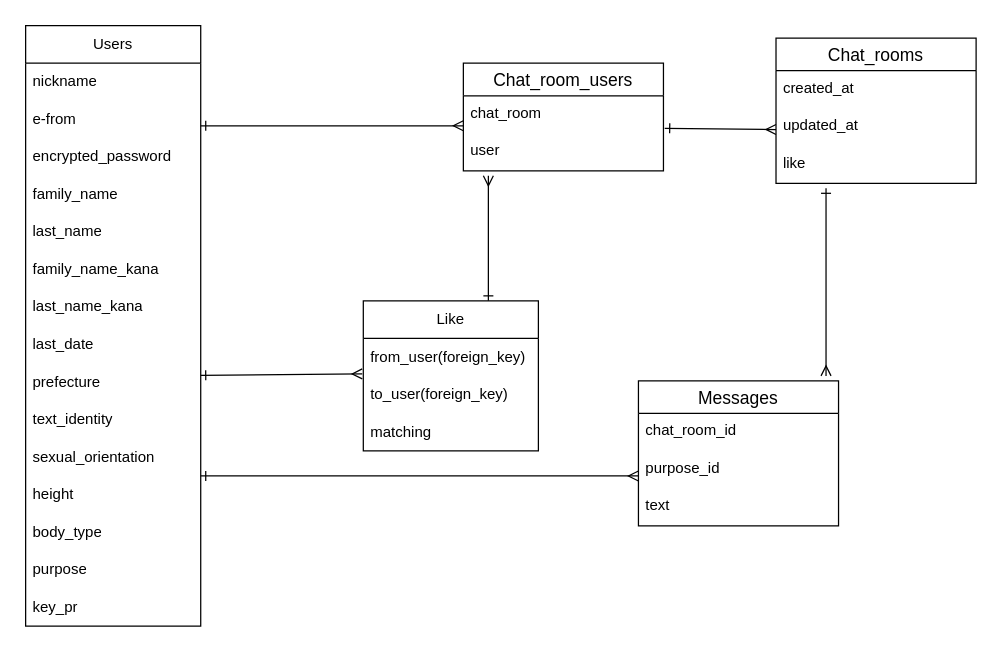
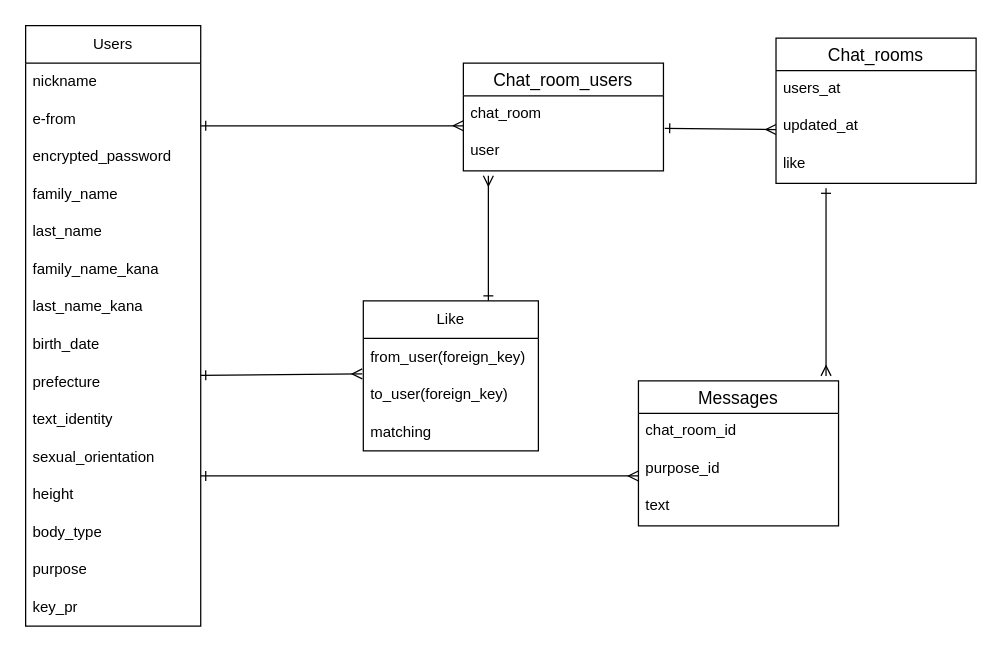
  <mxCell id="0" />
  <mxCell id="1" parent="0" />
  <mxCell id="2" value="Users" style="swimlane;fontStyle=0;childLayout=stackLayout;horizontal=1;startSize=30;horizontalStack=0;resizeParent=1;resizeParentMax=0;resizeLast=0;collapsible=1;marginBottom=0;whiteSpace=wrap;html=1;" parent="1" vertex="1"><mxGeometry x="20" y="20" width="140" height="480" as="geometry" /></mxCell>
  <mxCell id="3" value="nickname" style="text;strokeColor=none;fillColor=none;align=left;verticalAlign=middle;spacingLeft=4;spacingRight=4;overflow=hidden;points=[[0,0.5],[1,0.5]];portConstraint=eastwest;rotatable=0;whiteSpace=wrap;html=1;" parent="2" vertex="1"><mxGeometry y="30" width="140" height="30" as="geometry" /></mxCell>
  <mxCell id="4" value="e-from" style="text;strokeColor=none;fillColor=none;align=left;verticalAlign=middle;spacingLeft=4;spacingRight=4;overflow=hidden;points=[[0,0.5],[1,0.5]];portConstraint=eastwest;rotatable=0;whiteSpace=wrap;html=1;" parent="2" vertex="1"><mxGeometry y="60" width="140" height="30" as="geometry" /></mxCell>
  <mxCell id="5" value="&lt;span style=&quot;&quot;&gt;encrypted_password&lt;/span&gt;" style="text;strokeColor=none;fillColor=none;align=left;verticalAlign=middle;spacingLeft=4;spacingRight=4;overflow=hidden;points=[[0,0.5],[1,0.5]];portConstraint=eastwest;rotatable=0;whiteSpace=wrap;html=1;" parent="2" vertex="1"><mxGeometry y="90" width="140" height="30" as="geometry" /></mxCell>
  <mxCell id="6" value="family_name" style="text;strokeColor=none;fillColor=none;align=left;verticalAlign=middle;spacingLeft=4;spacingRight=4;overflow=hidden;points=[[0,0.5],[1,0.5]];portConstraint=eastwest;rotatable=0;whiteSpace=wrap;html=1;" parent="2" vertex="1"><mxGeometry y="120" width="140" height="30" as="geometry" /></mxCell>
  <mxCell id="7" value="last_name" style="text;strokeColor=none;fillColor=none;align=left;verticalAlign=middle;spacingLeft=4;spacingRight=4;overflow=hidden;points=[[0,0.5],[1,0.5]];portConstraint=eastwest;rotatable=0;whiteSpace=wrap;html=1;" parent="2" vertex="1"><mxGeometry y="150" width="140" height="30" as="geometry" /></mxCell>
  <mxCell id="8" value="family_name_kana" style="text;strokeColor=none;fillColor=none;align=left;verticalAlign=middle;spacingLeft=4;spacingRight=4;overflow=hidden;points=[[0,0.5],[1,0.5]];portConstraint=eastwest;rotatable=0;whiteSpace=wrap;html=1;" parent="2" vertex="1"><mxGeometry y="180" width="140" height="30" as="geometry" /></mxCell>
  <mxCell id="9" value="last_name_kana" style="text;strokeColor=none;fillColor=none;align=left;verticalAlign=middle;spacingLeft=4;spacingRight=4;overflow=hidden;points=[[0,0.5],[1,0.5]];portConstraint=eastwest;rotatable=0;whiteSpace=wrap;html=1;" parent="2" vertex="1"><mxGeometry y="210" width="140" height="30" as="geometry" /></mxCell>
- <mxCell id="10" value="last_date" style="text;strokeColor=none;fillColor=none;align=left;verticalAlign=middle;spacingLeft=4;spacingRight=4;overflow=hidden;points=[[0,0.5],[1,0.5]];portConstraint=eastwest;rotatable=0;whiteSpace=wrap;html=1;" parent="2" vertex="1"><mxGeometry y="240" width="140" height="30" as="geometry" /></mxCell>
+ <mxCell id="10" value="birth_date" style="text;strokeColor=none;fillColor=none;align=left;verticalAlign=middle;spacingLeft=4;spacingRight=4;overflow=hidden;points=[[0,0.5],[1,0.5]];portConstraint=eastwest;rotatable=0;whiteSpace=wrap;html=1;" parent="2" vertex="1"><mxGeometry y="240" width="140" height="30" as="geometry" /></mxCell>
  <mxCell id="11" value="prefecture" style="text;strokeColor=none;fillColor=none;align=left;verticalAlign=middle;spacingLeft=4;spacingRight=4;overflow=hidden;points=[[0,0.5],[1,0.5]];portConstraint=eastwest;rotatable=0;whiteSpace=wrap;html=1;" parent="2" vertex="1"><mxGeometry y="270" width="140" height="30" as="geometry" /></mxCell>
  <mxCell id="12" value="text_identity" style="text;strokeColor=none;fillColor=none;align=left;verticalAlign=middle;spacingLeft=4;spacingRight=4;overflow=hidden;points=[[0,0.5],[1,0.5]];portConstraint=eastwest;rotatable=0;whiteSpace=wrap;html=1;" parent="2" vertex="1"><mxGeometry y="300" width="140" height="30" as="geometry" /></mxCell>
  <mxCell id="13" value="sexual_orientation" style="text;strokeColor=none;fillColor=none;align=left;verticalAlign=middle;spacingLeft=4;spacingRight=4;overflow=hidden;points=[[0,0.5],[1,0.5]];portConstraint=eastwest;rotatable=0;whiteSpace=wrap;html=1;" parent="2" vertex="1"><mxGeometry y="330" width="140" height="30" as="geometry" /></mxCell>
  <mxCell id="14" value="height" style="text;strokeColor=none;fillColor=none;align=left;verticalAlign=middle;spacingLeft=4;spacingRight=4;overflow=hidden;points=[[0,0.5],[1,0.5]];portConstraint=eastwest;rotatable=0;whiteSpace=wrap;html=1;" parent="2" vertex="1"><mxGeometry y="360" width="140" height="30" as="geometry" /></mxCell>
  <mxCell id="15" value="body_type" style="text;strokeColor=none;fillColor=none;align=left;verticalAlign=middle;spacingLeft=4;spacingRight=4;overflow=hidden;points=[[0,0.5],[1,0.5]];portConstraint=eastwest;rotatable=0;whiteSpace=wrap;html=1;" parent="2" vertex="1"><mxGeometry y="390" width="140" height="30" as="geometry" /></mxCell>
  <mxCell id="16" value="purpose" style="text;strokeColor=none;fillColor=none;align=left;verticalAlign=middle;spacingLeft=4;spacingRight=4;overflow=hidden;points=[[0,0.5],[1,0.5]];portConstraint=eastwest;rotatable=0;whiteSpace=wrap;html=1;" parent="2" vertex="1"><mxGeometry y="420" width="140" height="30" as="geometry" /></mxCell>
  <mxCell id="17" value="key_pr" style="text;strokeColor=none;fillColor=none;align=left;verticalAlign=middle;spacingLeft=4;spacingRight=4;overflow=hidden;points=[[0,0.5],[1,0.5]];portConstraint=eastwest;rotatable=0;whiteSpace=wrap;html=1;" parent="2" vertex="1"><mxGeometry y="450" width="140" height="30" as="geometry" /></mxCell>
  <mxCell id="18" value="Like" style="swimlane;fontStyle=0;childLayout=stackLayout;horizontal=1;startSize=30;horizontalStack=0;resizeParent=1;resizeParentMax=0;resizeLast=0;collapsible=1;marginBottom=0;whiteSpace=wrap;html=1;" parent="1" vertex="1"><mxGeometry x="290" y="240" width="140" height="120" as="geometry" /></mxCell>
  <mxCell id="19" value="from_user(foreign_key)" style="text;strokeColor=none;fillColor=none;align=left;verticalAlign=middle;spacingLeft=4;spacingRight=4;overflow=hidden;points=[[0,0.5],[1,0.5]];portConstraint=eastwest;rotatable=0;whiteSpace=wrap;html=1;" parent="18" vertex="1"><mxGeometry y="30" width="140" height="30" as="geometry" /></mxCell>
  <mxCell id="20" value="to_user(foreign_key)" style="text;strokeColor=none;fillColor=none;align=left;verticalAlign=middle;spacingLeft=4;spacingRight=4;overflow=hidden;points=[[0,0.5],[1,0.5]];portConstraint=eastwest;rotatable=0;whiteSpace=wrap;html=1;" parent="18" vertex="1"><mxGeometry y="60" width="140" height="30" as="geometry" /></mxCell>
  <mxCell id="21" value="matching" style="text;strokeColor=none;fillColor=none;align=left;verticalAlign=middle;spacingLeft=4;spacingRight=4;overflow=hidden;points=[[0,0.5],[1,0.5]];portConstraint=eastwest;rotatable=0;whiteSpace=wrap;html=1;" parent="18" vertex="1"><mxGeometry y="90" width="140" height="30" as="geometry" /></mxCell>
  <mxCell id="22" value="" style="endArrow=ERmany;html=1;entryX=0;entryY=0.667;entryDx=0;entryDy=0;entryPerimeter=0;startArrow=ERone;startFill=0;endFill=0;" parent="1" edge="1"><mxGeometry width="50" height="50" relative="1" as="geometry"><mxPoint x="160" y="100" as="sourcePoint" /><mxPoint x="370" y="100.01" as="targetPoint" /><Array as="points" /></mxGeometry></mxCell>
  <mxCell id="23" value="" style="endArrow=ERmany;html=1;startArrow=ERone;startFill=0;endFill=0;entryX=-0.006;entryY=0.947;entryDx=0;entryDy=0;entryPerimeter=0;" parent="1" edge="1" target="19"><mxGeometry width="50" height="50" relative="1" as="geometry"><mxPoint x="160" y="299.5" as="sourcePoint" /><mxPoint x="252" y="299.5" as="targetPoint" /><Array as="points" /></mxGeometry></mxCell>
  <mxCell id="24" value="" style="endArrow=ERmany;html=1;endFill=0;startArrow=ERone;startFill=0;" parent="1" edge="1"><mxGeometry width="50" height="50" relative="1" as="geometry"><mxPoint x="390" y="240" as="sourcePoint" /><mxPoint x="390" y="140" as="targetPoint" /></mxGeometry></mxCell>
  <mxCell id="25" value="Chat_rooms" style="swimlane;fontStyle=0;childLayout=stackLayout;horizontal=1;startSize=26;horizontalStack=0;resizeParent=1;resizeParentMax=0;resizeLast=0;collapsible=1;marginBottom=0;align=center;fontSize=14;" vertex="1" parent="1"><mxGeometry x="620" y="30" width="160" height="116" as="geometry" /></mxCell>
- <mxCell id="26" value="created_at" style="text;strokeColor=none;fillColor=none;spacingLeft=4;spacingRight=4;overflow=hidden;rotatable=0;points=[[0,0.5],[1,0.5]];portConstraint=eastwest;fontSize=12;fontFamily=Helvetica;" vertex="1" parent="25"><mxGeometry y="26" width="160" height="30" as="geometry" /></mxCell>
+ <mxCell id="26" value="users_at" style="text;strokeColor=none;fillColor=none;spacingLeft=4;spacingRight=4;overflow=hidden;rotatable=0;points=[[0,0.5],[1,0.5]];portConstraint=eastwest;fontSize=12;fontFamily=Helvetica;" vertex="1" parent="25"><mxGeometry y="26" width="160" height="30" as="geometry" /></mxCell>
  <mxCell id="27" value="updated_at" style="text;strokeColor=none;fillColor=none;spacingLeft=4;spacingRight=4;overflow=hidden;rotatable=0;points=[[0,0.5],[1,0.5]];portConstraint=eastwest;fontSize=12;" vertex="1" parent="25"><mxGeometry y="56" width="160" height="30" as="geometry" /></mxCell>
  <mxCell id="28" value="like" style="text;strokeColor=none;fillColor=none;spacingLeft=4;spacingRight=4;overflow=hidden;rotatable=0;points=[[0,0.5],[1,0.5]];portConstraint=eastwest;fontSize=12;" vertex="1" parent="25"><mxGeometry y="86" width="160" height="30" as="geometry" /></mxCell>
  <mxCell id="29" value="Chat_room_users" style="swimlane;fontStyle=0;childLayout=stackLayout;horizontal=1;startSize=26;horizontalStack=0;resizeParent=1;resizeParentMax=0;resizeLast=0;collapsible=1;marginBottom=0;align=center;fontSize=14;fontFamily=Helvetica;" vertex="1" parent="1"><mxGeometry x="370" y="50" width="160" height="86" as="geometry" /></mxCell>
  <mxCell id="30" value="chat_room" style="text;strokeColor=none;fillColor=none;spacingLeft=4;spacingRight=4;overflow=hidden;rotatable=0;points=[[0,0.5],[1,0.5]];portConstraint=eastwest;fontSize=12;fontFamily=Helvetica;" vertex="1" parent="29"><mxGeometry y="26" width="160" height="30" as="geometry" /></mxCell>
  <mxCell id="31" value="user" style="text;strokeColor=none;fillColor=none;spacingLeft=4;spacingRight=4;overflow=hidden;rotatable=0;points=[[0,0.5],[1,0.5]];portConstraint=eastwest;fontSize=12;fontFamily=Helvetica;" vertex="1" parent="29"><mxGeometry y="56" width="160" height="30" as="geometry" /></mxCell>
  <mxCell id="32" value="" style="endArrow=ERmany;html=1;startArrow=ERone;startFill=0;endFill=0;" edge="1" parent="1"><mxGeometry width="50" height="50" relative="1" as="geometry"><mxPoint x="531" y="102" as="sourcePoint" /><mxPoint x="620" y="103" as="targetPoint" /><Array as="points" /></mxGeometry></mxCell>
  <mxCell id="33" value="Messages" style="swimlane;fontStyle=0;childLayout=stackLayout;horizontal=1;startSize=26;horizontalStack=0;resizeParent=1;resizeParentMax=0;resizeLast=0;collapsible=1;marginBottom=0;align=center;fontSize=14;fontFamily=Helvetica;" vertex="1" parent="1"><mxGeometry x="510" y="304" width="160" height="116" as="geometry" /></mxCell>
  <mxCell id="34" value="chat_room_id" style="text;strokeColor=none;fillColor=none;spacingLeft=4;spacingRight=4;overflow=hidden;rotatable=0;points=[[0,0.5],[1,0.5]];portConstraint=eastwest;fontSize=12;fontFamily=Helvetica;" vertex="1" parent="33"><mxGeometry y="26" width="160" height="30" as="geometry" /></mxCell>
  <mxCell id="35" value="purpose_id" style="text;strokeColor=none;fillColor=none;spacingLeft=4;spacingRight=4;overflow=hidden;rotatable=0;points=[[0,0.5],[1,0.5]];portConstraint=eastwest;fontSize=12;fontFamily=Helvetica;" vertex="1" parent="33"><mxGeometry y="56" width="160" height="30" as="geometry" /></mxCell>
  <mxCell id="36" value="text" style="text;strokeColor=none;fillColor=none;spacingLeft=4;spacingRight=4;overflow=hidden;rotatable=0;points=[[0,0.5],[1,0.5]];portConstraint=eastwest;fontSize=12;fontFamily=Helvetica;" vertex="1" parent="33"><mxGeometry y="86" width="160" height="30" as="geometry" /></mxCell>
  <mxCell id="37" value="" style="endArrow=ERone;html=1;rounded=0;fontFamily=Helvetica;startArrow=ERmany;startFill=0;endFill=0;" edge="1" parent="1"><mxGeometry relative="1" as="geometry"><mxPoint x="660" y="300" as="sourcePoint" /><mxPoint x="660" y="150" as="targetPoint" /></mxGeometry></mxCell>
  <mxCell id="38" value="" style="endArrow=ERmany;html=1;rounded=0;fontFamily=Helvetica;exitX=1;exitY=0;exitDx=0;exitDy=0;exitPerimeter=0;startArrow=ERone;startFill=0;endFill=0;" edge="1" parent="1" source="14"><mxGeometry relative="1" as="geometry"><mxPoint x="350" y="380" as="sourcePoint" /><mxPoint x="510" y="380" as="targetPoint" /></mxGeometry></mxCell>
